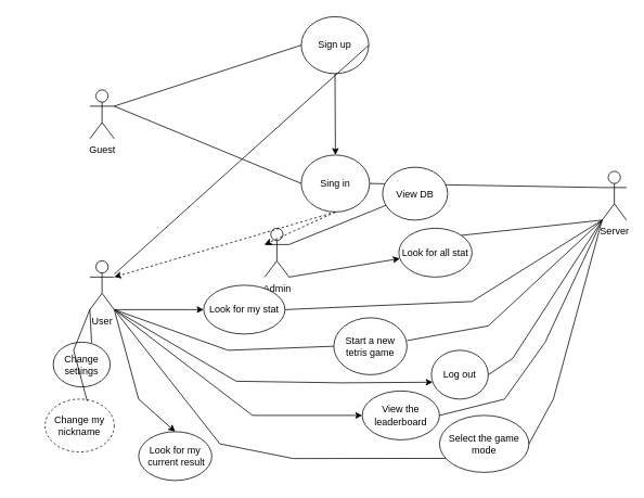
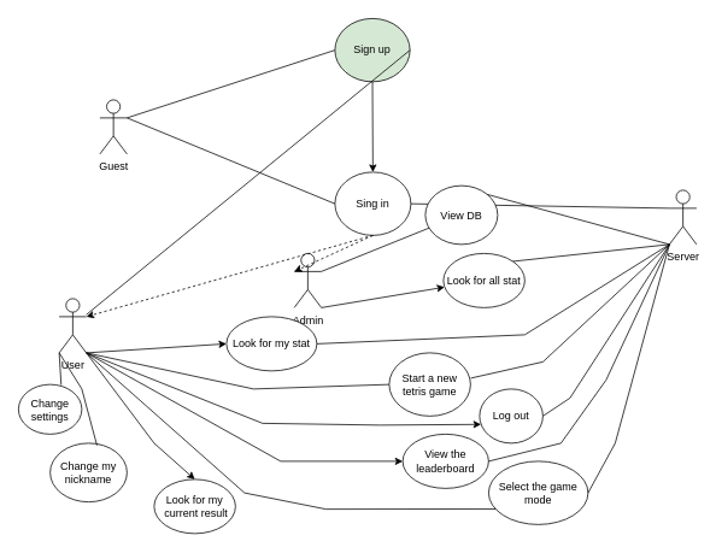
  <mxCell id="0" />
  <mxCell id="1" parent="0" />
  <mxCell id="2" value="Guest" style="shape=umlActor;verticalLabelPosition=bottom;verticalAlign=top;html=1;outlineConnect=0;" parent="1" vertex="1"><mxGeometry x="110" y="110" width="30" height="60" as="geometry" /></mxCell>
  <mxCell id="3" value="Admin" style="shape=umlActor;verticalLabelPosition=bottom;verticalAlign=top;html=1;outlineConnect=0;" parent="1" vertex="1"><mxGeometry x="325" y="280" width="30" height="60" as="geometry" /></mxCell>
- <mxCell id="4" value="User" style="shape=umlActor;verticalLabelPosition=bottom;verticalAlign=top;html=1;outlineConnect=0;" parent="1" vertex="1"><mxGeometry x="110" y="320" width="30" height="60" as="geometry" /></mxCell>
- <mxCell id="5" value="Sign up" style="ellipse;whiteSpace=wrap;html=1;" parent="1" vertex="1"><mxGeometry x="370" y="20" width="83" height="70" as="geometry" /></mxCell>
+ <mxCell id="4" value="User" style="shape=umlActor;verticalLabelPosition=bottom;verticalAlign=top;html=1;outlineConnect=0;" parent="1" vertex="1"><mxGeometry x="65" y="330" width="30" height="60" as="geometry" /></mxCell>
+ <mxCell id="5" value="Sign up" style="ellipse;whiteSpace=wrap;html=1;fillColor=#d5e8d4;" parent="1" vertex="1"><mxGeometry x="370" y="20" width="83" height="70" as="geometry" /></mxCell>
  <mxCell id="6" value="Sing in" style="ellipse;whiteSpace=wrap;html=1;" parent="1" vertex="1"><mxGeometry x="370" y="190" width="84" height="70" as="geometry" /></mxCell>
  <mxCell id="7" value="" style="endArrow=none;html=1;rounded=0;exitX=1;exitY=0.333;exitDx=0;exitDy=0;exitPerimeter=0;entryX=0;entryY=0.5;entryDx=0;entryDy=0;startFill=0;" parent="1" source="2" target="5" edge="1"><mxGeometry width="50" height="50" relative="1" as="geometry"><mxPoint x="140" y="110" as="sourcePoint" /><mxPoint x="190" y="60" as="targetPoint" /><Array as="points" /></mxGeometry></mxCell>
  <mxCell id="8" value="Server&lt;div&gt;&lt;br&gt;&lt;/div&gt;" style="shape=umlActor;verticalLabelPosition=bottom;verticalAlign=top;html=1;outlineConnect=0;" parent="1" vertex="1"><mxGeometry x="740" y="210" width="30" height="60" as="geometry" /></mxCell>
  <mxCell id="9" value="" style="endArrow=none;html=1;rounded=0;exitX=1;exitY=0.5;exitDx=0;exitDy=0;startFill=0;" parent="1" source="5" target="4" edge="1"><mxGeometry width="50" height="50" relative="1" as="geometry"><mxPoint x="400" y="240" as="sourcePoint" /><mxPoint x="450" y="190" as="targetPoint" /></mxGeometry></mxCell>
  <mxCell id="10" value="" style="endArrow=none;html=1;rounded=0;exitX=1;exitY=0.333;exitDx=0;exitDy=0;exitPerimeter=0;entryX=0;entryY=0.5;entryDx=0;entryDy=0;" parent="1" source="2" target="6" edge="1"><mxGeometry width="50" height="50" relative="1" as="geometry"><mxPoint x="300" y="300" as="sourcePoint" /><mxPoint x="350" y="250" as="targetPoint" /></mxGeometry></mxCell>
  <mxCell id="11" value="" style="endArrow=classic;html=1;rounded=0;exitX=0.5;exitY=1;exitDx=0;exitDy=0;entryX=0.5;entryY=0;entryDx=0;entryDy=0;" parent="1" source="5" target="6" edge="1"><mxGeometry width="50" height="50" relative="1" as="geometry"><mxPoint x="300" y="300" as="sourcePoint" /><mxPoint x="350" y="250" as="targetPoint" /></mxGeometry></mxCell>
  <mxCell id="12" value="" style="endArrow=none;html=1;rounded=0;exitX=1;exitY=0.5;exitDx=0;exitDy=0;entryX=0;entryY=0.333;entryDx=0;entryDy=0;entryPerimeter=0;" parent="1" source="6" target="8" edge="1"><mxGeometry width="50" height="50" relative="1" as="geometry"><mxPoint x="300" y="220" as="sourcePoint" /><mxPoint x="730" y="170" as="targetPoint" /></mxGeometry></mxCell>
  <mxCell id="13" value="" style="endArrow=classic;html=1;rounded=0;exitX=0.5;exitY=1;exitDx=0;exitDy=0;entryX=1;entryY=0.333;entryDx=0;entryDy=0;entryPerimeter=0;dashed=1;" parent="1" source="6" target="4" edge="1"><mxGeometry width="50" height="50" relative="1" as="geometry"><mxPoint x="300" y="340" as="sourcePoint" /><mxPoint x="350" y="290" as="targetPoint" /></mxGeometry></mxCell>
  <mxCell id="14" value="" style="endArrow=classic;html=1;rounded=0;entryX=0;entryY=0.333;entryDx=0;entryDy=0;entryPerimeter=0;exitX=0.5;exitY=1;exitDx=0;exitDy=0;dashed=1;" parent="1" source="6" target="3" edge="1"><mxGeometry width="50" height="50" relative="1" as="geometry"><mxPoint x="370" y="230" as="sourcePoint" /><mxPoint x="350" y="290" as="targetPoint" /><Array as="points" /></mxGeometry></mxCell>
  <mxCell id="15" value="L&lt;span style=&quot;background-color: transparent; color: light-dark(rgb(0, 0, 0), rgb(255, 255, 255));&quot;&gt;ook for all stat&lt;/span&gt;" style="ellipse;whiteSpace=wrap;html=1;" parent="1" vertex="1"><mxGeometry x="490" y="280" width="90" height="60" as="geometry" /></mxCell>
  <mxCell id="16" value="" style="endArrow=classic;html=1;rounded=0;exitX=1;exitY=1;exitDx=0;exitDy=0;exitPerimeter=0;" parent="1" source="3" target="15" edge="1"><mxGeometry width="50" height="50" relative="1" as="geometry"><mxPoint x="300" y="220" as="sourcePoint" /><mxPoint x="350" y="170" as="targetPoint" /></mxGeometry></mxCell>
  <mxCell id="17" value="View DB" style="ellipse;whiteSpace=wrap;html=1;" parent="1" vertex="1"><mxGeometry x="470" y="205" width="80" height="65" as="geometry" /></mxCell>
  <mxCell id="18" value="" style="endArrow=none;html=1;rounded=0;exitX=1;exitY=0.333;exitDx=0;exitDy=0;exitPerimeter=0;startFill=0;" parent="1" source="3" target="17" edge="1"><mxGeometry width="50" height="50" relative="1" as="geometry"><mxPoint x="300" y="220" as="sourcePoint" /><mxPoint x="350" y="170" as="targetPoint" /></mxGeometry></mxCell>
  <mxCell id="19" value="" style="endArrow=none;html=1;rounded=0;exitX=1;exitY=0;exitDx=0;exitDy=0;entryX=0;entryY=1;entryDx=0;entryDy=0;entryPerimeter=0;" parent="1" source="15" target="8" edge="1"><mxGeometry width="50" height="50" relative="1" as="geometry"><mxPoint x="300" y="220" as="sourcePoint" /><mxPoint x="710" y="150" as="targetPoint" /></mxGeometry></mxCell>
+ <mxCell id="20" value="" style="endArrow=none;html=1;rounded=0;entryX=0;entryY=1;entryDx=0;entryDy=0;entryPerimeter=0;exitX=1;exitY=0;exitDx=0;exitDy=0;" parent="1" source="17" target="8" edge="1"><mxGeometry width="50" height="50" relative="1" as="geometry"><mxPoint x="300" y="220" as="sourcePoint" /><mxPoint x="350" y="170" as="targetPoint" /></mxGeometry></mxCell>
  <mxCell id="21" value="Look for my stat" style="ellipse;whiteSpace=wrap;html=1;" parent="1" vertex="1"><mxGeometry x="250" y="350" width="100" height="60" as="geometry" /></mxCell>
  <mxCell id="22" value="" style="endArrow=classic;html=1;rounded=0;exitX=1;exitY=1;exitDx=0;exitDy=0;exitPerimeter=0;entryX=0;entryY=0.5;entryDx=0;entryDy=0;" parent="1" source="4" target="21" edge="1"><mxGeometry width="50" height="50" relative="1" as="geometry"><mxPoint x="300" y="340" as="sourcePoint" /><mxPoint x="265" y="379" as="targetPoint" /><Array as="points" /></mxGeometry></mxCell>
  <mxCell id="23" value="" style="endArrow=none;html=1;rounded=0;exitX=1;exitY=0.5;exitDx=0;exitDy=0;entryX=0;entryY=1;entryDx=0;entryDy=0;entryPerimeter=0;" parent="1" source="21" target="8" edge="1"><mxGeometry width="50" height="50" relative="1" as="geometry"><mxPoint x="300" y="340" as="sourcePoint" /><mxPoint x="350" y="290" as="targetPoint" /><Array as="points"><mxPoint x="580" y="370" /></Array></mxGeometry></mxCell>
  <mxCell id="24" value="Select the game mode" style="ellipse;whiteSpace=wrap;html=1;" parent="1" vertex="1"><mxGeometry x="540" y="510" width="110" height="70" as="geometry" /></mxCell>
- <mxCell id="25" value="Start a new tetris game" style="ellipse;whiteSpace=wrap;html=1;" parent="1" vertex="1"><mxGeometry x="410" y="390" width="90" height="70" as="geometry" /></mxCell>
+ <mxCell id="25" value="Start a new tetris game" style="ellipse;whiteSpace=wrap;html=1;" parent="1" vertex="1"><mxGeometry x="430" y="390" width="90" height="70" as="geometry" /></mxCell>
  <mxCell id="26" value="" style="endArrow=none;html=1;rounded=0;exitX=1;exitY=1;exitDx=0;exitDy=0;exitPerimeter=0;entryX=0;entryY=0.5;entryDx=0;entryDy=0;endFill=1;startFill=0;" parent="1" source="4" target="25" edge="1"><mxGeometry width="50" height="50" relative="1" as="geometry"><mxPoint x="300" y="340" as="sourcePoint" /><mxPoint x="350" y="290" as="targetPoint" /><Array as="points"><mxPoint x="280" y="430" /></Array></mxGeometry></mxCell>
  <mxCell id="27" value="" style="endArrow=none;html=1;rounded=0;exitX=1;exitY=1;exitDx=0;exitDy=0;exitPerimeter=0;entryX=0.069;entryY=0.754;entryDx=0;entryDy=0;endFill=1;startFill=0;entryPerimeter=0;" parent="1" source="4" target="24" edge="1"><mxGeometry width="50" height="50" relative="1" as="geometry"><mxPoint x="300" y="340" as="sourcePoint" /><mxPoint x="350" y="290" as="targetPoint" /><Array as="points"><mxPoint x="270" y="545" /><mxPoint x="360" y="563" /></Array></mxGeometry></mxCell>
- <mxCell id="28" value="Change settings" style="ellipse;whiteSpace=wrap;html=1;" parent="1" vertex="1"><mxGeometry x="65" y="420" width="70" height="55" as="geometry" /></mxCell>
+ <mxCell id="28" value="Change settings" style="ellipse;whiteSpace=wrap;html=1;" parent="1" vertex="1"><mxGeometry y="425" width="70" height="55" as="geometry" x="20" /></mxCell>
  <mxCell id="29" value="" style="endArrow=none;html=1;rounded=0;entryX=0.674;entryY=0.011;entryDx=0;entryDy=0;entryPerimeter=0;endFill=1;exitX=0;exitY=1;exitDx=0;exitDy=0;exitPerimeter=0;startFill=0;" parent="1" source="4" target="28" edge="1"><mxGeometry width="50" height="50" relative="1" as="geometry"><mxPoint x="90" y="360" as="sourcePoint" /><mxPoint x="350" y="410" as="targetPoint" /><Array as="points" /></mxGeometry></mxCell>
  <mxCell id="30" value="View the leaderboard" style="ellipse;whiteSpace=wrap;html=1;" parent="1" vertex="1"><mxGeometry x="445" y="480" width="95" height="60" as="geometry" /></mxCell>
  <mxCell id="31" value="" style="endArrow=classic;html=1;rounded=0;exitX=1;exitY=1;exitDx=0;exitDy=0;exitPerimeter=0;entryX=0;entryY=0.5;entryDx=0;entryDy=0;" parent="1" source="4" target="30" edge="1"><mxGeometry width="50" height="50" relative="1" as="geometry"><mxPoint x="300" y="460" as="sourcePoint" /><mxPoint x="350" y="410" as="targetPoint" /><Array as="points"><mxPoint x="310" y="510" /></Array></mxGeometry></mxCell>
  <mxCell id="32" value="Log out" style="ellipse;whiteSpace=wrap;html=1;" parent="1" vertex="1"><mxGeometry x="530" y="430" width="70" height="60" as="geometry" /></mxCell>
  <mxCell id="33" value="" style="endArrow=none;html=1;rounded=0;entryX=1.004;entryY=0.4;entryDx=0;entryDy=0;entryPerimeter=0;" parent="1" target="25" edge="1"><mxGeometry width="50" height="50" relative="1" as="geometry"><mxPoint x="740" y="270" as="sourcePoint" /><mxPoint x="240" y="390" as="targetPoint" /><Array as="points"><mxPoint x="600" y="400" /></Array></mxGeometry></mxCell>
  <mxCell id="34" value="" style="endArrow=classic;html=1;rounded=0;exitX=1;exitY=1;exitDx=0;exitDy=0;exitPerimeter=0;entryX=0.023;entryY=0.653;entryDx=0;entryDy=0;entryPerimeter=0;" parent="1" source="4" target="32" edge="1"><mxGeometry width="50" height="50" relative="1" as="geometry"><mxPoint x="360" y="500" as="sourcePoint" /><mxPoint x="410" y="450" as="targetPoint" /><Array as="points"><mxPoint x="290" y="468" /><mxPoint x="420" y="470" /></Array></mxGeometry></mxCell>
  <mxCell id="35" value="" style="endArrow=none;html=1;rounded=0;exitX=1;exitY=0.5;exitDx=0;exitDy=0;" parent="1" source="32" edge="1"><mxGeometry width="50" height="50" relative="1" as="geometry"><mxPoint x="630" y="470" as="sourcePoint" /><mxPoint x="740" y="270" as="targetPoint" /><Array as="points"><mxPoint x="630" y="440" /></Array></mxGeometry></mxCell>
  <mxCell id="36" value="Look for my&lt;div&gt;&lt;span style=&quot;background-color: transparent; color: light-dark(rgb(0, 0, 0), rgb(255, 255, 255));&quot;&gt;&amp;nbsp;current result&lt;/span&gt;&lt;/div&gt;" style="ellipse;whiteSpace=wrap;html=1;" parent="1" vertex="1"><mxGeometry x="170" y="530" width="90" height="60" as="geometry" /></mxCell>
- <mxCell id="37" value="Change my nickname" style="ellipse;whiteSpace=wrap;html=1;dashed=1;" vertex="1" parent="1"><mxGeometry x="55" y="490" width="85" height="65" as="geometry" /></mxCell>
+ <mxCell id="37" value="Change my nickname" style="ellipse;whiteSpace=wrap;html=1;" vertex="1" parent="1"><mxGeometry x="55" y="490" width="85" height="65" as="geometry" /></mxCell>
  <mxCell id="38" value="" style="endArrow=none;html=1;rounded=0;exitX=1;exitY=0.5;exitDx=0;exitDy=0;" edge="1" parent="1" source="24"><mxGeometry width="50" height="50" relative="1" as="geometry"><mxPoint x="290" y="440" as="sourcePoint" /><mxPoint x="740" y="270" as="targetPoint" /><Array as="points"><mxPoint x="680" y="490" /></Array></mxGeometry></mxCell>
  <mxCell id="39" style="edgeStyle=orthogonalEdgeStyle;rounded=0;orthogonalLoop=1;jettySize=auto;html=1;exitX=0.5;exitY=1;exitDx=0;exitDy=0;" edge="1" parent="1" source="28" target="28"><mxGeometry relative="1" as="geometry" /></mxCell>
  <mxCell id="40" value="" style="endArrow=none;html=1;rounded=0;exitX=1;exitY=0.5;exitDx=0;exitDy=0;entryX=0;entryY=1;entryDx=0;entryDy=0;entryPerimeter=0;" edge="1" parent="1" source="30" target="8"><mxGeometry width="50" height="50" relative="1" as="geometry"><mxPoint x="290" y="440" as="sourcePoint" /><mxPoint x="340" y="390" as="targetPoint" /><Array as="points"><mxPoint x="620" y="490" /><mxPoint x="670" y="420" /></Array></mxGeometry></mxCell>
  <mxCell id="41" value="" style="endArrow=classic;html=1;rounded=0;entryX=0.5;entryY=0;entryDx=0;entryDy=0;exitX=1;exitY=1;exitDx=0;exitDy=0;exitPerimeter=0;" edge="1" parent="1" source="4" target="36"><mxGeometry width="50" height="50" relative="1" as="geometry"><mxPoint x="140" y="390" as="sourcePoint" /><mxPoint x="340" y="290" as="targetPoint" /><Array as="points"><mxPoint x="170" y="490" /></Array></mxGeometry></mxCell>
  <mxCell id="42" value="" style="endArrow=none;html=1;rounded=0;exitX=0;exitY=1;exitDx=0;exitDy=0;exitPerimeter=0;entryX=0.609;entryY=0.037;entryDx=0;entryDy=0;entryPerimeter=0;startFill=0;" edge="1" parent="1" source="4" target="37"><mxGeometry width="50" height="50" relative="1" as="geometry"><mxPoint x="280" y="440" as="sourcePoint" /><mxPoint x="330" y="390" as="targetPoint" /><Array as="points"><mxPoint x="90" y="430" /></Array></mxGeometry></mxCell>
  <mxCell id="43" style="edgeStyle=orthogonalEdgeStyle;rounded=0;orthogonalLoop=1;jettySize=auto;html=1;exitX=0.5;exitY=1;exitDx=0;exitDy=0;" edge="1" parent="1" source="28" target="28"><mxGeometry relative="1" as="geometry" /></mxCell>
